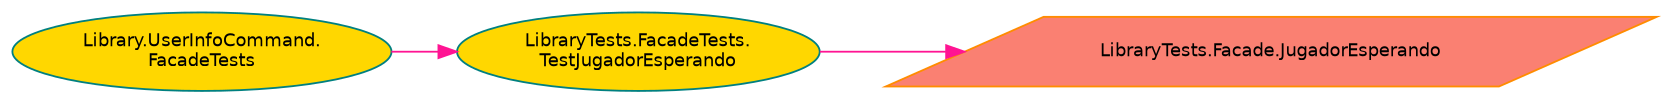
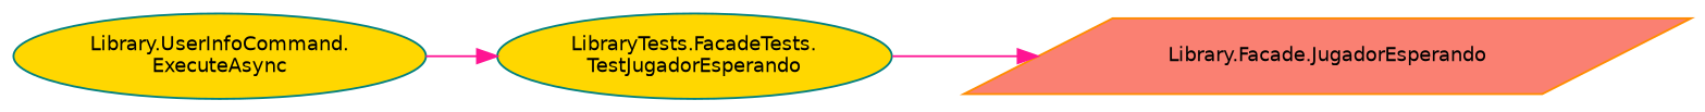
  digraph {
    rankdir=RL
    node [color=teal fillcolor=gold fontname=Helvetica fontsize=10 shape=ellipse style=filled]
    edge [color=deeppink dir=back fontname=Helvetica fontsize=10 labelfontname=Helvetica labelfontsize=10 style=solid]
-   n1 [color=darkorange fillcolor=salmon fontcolor=black height=0.2 label="LibraryTests.Facade.JugadorEsperando" shape=parallelogram width=0.4]
+   n1 [color=darkorange fillcolor=salmon fontcolor=black height=0.2 label="Library.Facade.JugadorEsperando" shape=parallelogram width=0.4]
    n2 [height=0.2 label="LibraryTests.FacadeTests.\lTestJugadorEsperando" width=0.4]
-   n3 [height=0.2 label="Library.UserInfoCommand.\lFacadeTests" width=0.4]
+   n3 [height=0.2 label="Library.UserInfoCommand.\lExecuteAsync" width=0.4]
    n1 -> n2
    n2 -> n3
  }
